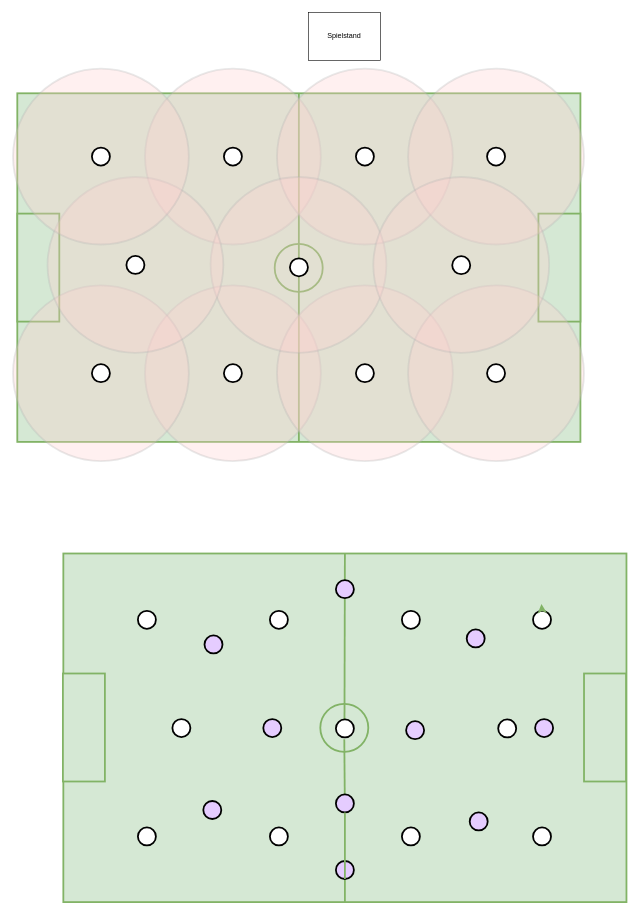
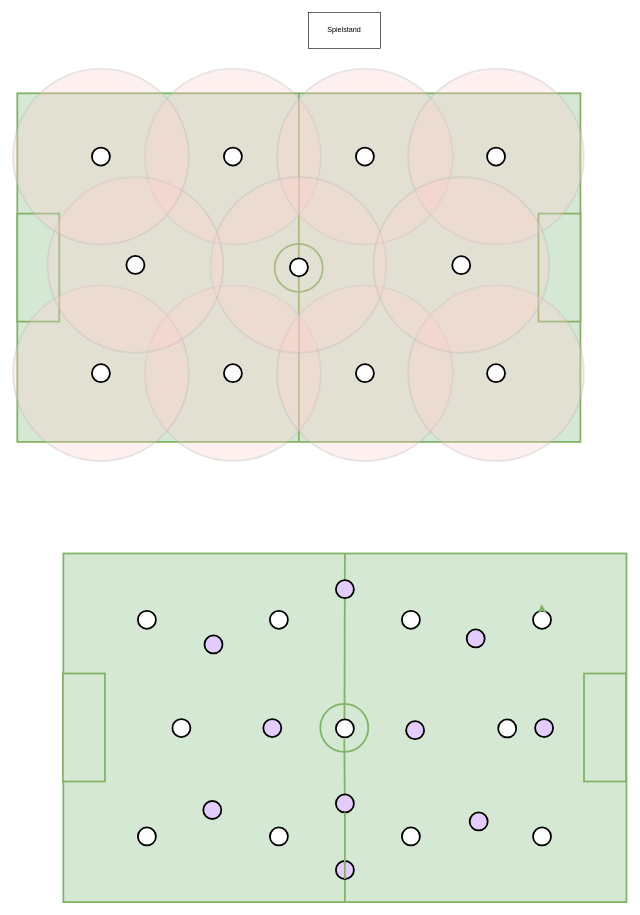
  <mxCell id="0" />
  <mxCell id="1" parent="0" />
- <mxCell id="2" value="Spielstand" style="rounded=0;whiteSpace=wrap;html=1;" parent="1" vertex="1"><mxGeometry x="513.02" y="20" width="120" height="80" as="geometry" /></mxCell>
+ <mxCell id="2" value="Spielstand" style="rounded=0;whiteSpace=wrap;html=1;" parent="1" vertex="1"><mxGeometry x="513.02" y="20" width="120" height="60" as="geometry" /></mxCell>
  <mxCell id="3" value="" style="rounded=0;whiteSpace=wrap;html=1;strokeWidth=3;fillColor=#d5e8d4;strokeColor=#82b366;" parent="1" vertex="1"><mxGeometry x="28" y="155" width="938.54" height="581" as="geometry" /></mxCell>
  <mxCell id="4" value="" style="rounded=0;whiteSpace=wrap;html=1;strokeWidth=3;fillColor=#d5e8d4;strokeColor=#82b366;" parent="1" vertex="1"><mxGeometry x="28" y="355.5" width="70" height="180" as="geometry" /></mxCell>
  <mxCell id="5" value="" style="rounded=0;whiteSpace=wrap;html=1;strokeWidth=3;fillColor=#d5e8d4;strokeColor=#82b366;" parent="1" vertex="1"><mxGeometry x="896.54" y="355.5" width="70" height="180" as="geometry" /></mxCell>
  <mxCell id="6" value="" style="ellipse;whiteSpace=wrap;html=1;aspect=fixed;strokeWidth=3;fillColor=#d5e8d4;strokeColor=#82b366;" parent="1" vertex="1"><mxGeometry x="457" y="406" width="80" height="80" as="geometry" /></mxCell>
  <mxCell id="7" value="" style="endArrow=none;html=1;entryX=0.5;entryY=0;entryDx=0;entryDy=0;exitX=0.5;exitY=1;exitDx=0;exitDy=0;startArrow=none;strokeWidth=3;fillColor=#d5e8d4;strokeColor=#82b366;" parent="1" source="8" target="3" edge="1"><mxGeometry x="-1130" y="183" width="50" height="50" as="geometry"><mxPoint x="548" y="475" as="sourcePoint" /><mxPoint x="598" y="425" as="targetPoint" /><Array as="points" /></mxGeometry></mxCell>
  <mxCell id="8" value="" style="ellipse;whiteSpace=wrap;html=1;aspect=fixed;strokeColor=#82b366;fillColor=#82B366;" parent="1" vertex="1"><mxGeometry x="491.77" y="440.5" width="11" height="11" as="geometry" /></mxCell>
  <mxCell id="9" value="" style="endArrow=none;html=1;entryX=0.5;entryY=0;entryDx=0;entryDy=0;exitX=0.5;exitY=1;exitDx=0;exitDy=0;strokeWidth=3;fillColor=#d5e8d4;strokeColor=#82b366;" parent="1" source="3" target="8" edge="1"><mxGeometry x="-1130" y="183" width="50" height="50" as="geometry"><mxPoint x="497.27" y="736" as="sourcePoint" /><mxPoint x="497.27" y="155" as="targetPoint" /><Array as="points" /></mxGeometry></mxCell>
  <mxCell id="10" value="" style="ellipse;whiteSpace=wrap;html=1;aspect=fixed;strokeWidth=3;strokeColor=#B3B3B3;opacity=30;fillColor=#FFCCCC;" parent="1" vertex="1"><mxGeometry x="240.87" y="475" width="293" height="293" as="geometry" /></mxCell>
  <mxCell id="11" value="" style="ellipse;whiteSpace=wrap;html=1;aspect=fixed;strokeWidth=3;strokeColor=#B3B3B3;opacity=30;fillColor=#FFCCCC;" parent="1" vertex="1"><mxGeometry x="460.87" y="475" width="293" height="293" as="geometry" /></mxCell>
  <mxCell id="12" value="" style="ellipse;whiteSpace=wrap;html=1;aspect=fixed;strokeWidth=3;strokeColor=#B3B3B3;opacity=30;fillColor=#FFCCCC;" parent="1" vertex="1"><mxGeometry x="240.87" y="114" width="293" height="293" as="geometry" /></mxCell>
  <mxCell id="13" value="" style="ellipse;whiteSpace=wrap;html=1;aspect=fixed;strokeWidth=3;strokeColor=#B3B3B3;opacity=30;fillColor=#FFCCCC;" parent="1" vertex="1"><mxGeometry x="679.41" y="475" width="293" height="293" as="geometry" /></mxCell>
  <mxCell id="14" value="" style="ellipse;whiteSpace=wrap;html=1;aspect=fixed;strokeWidth=3;strokeColor=#B3B3B3;opacity=30;fillColor=#FFCCCC;" parent="1" vertex="1"><mxGeometry x="460.87" y="114" width="293" height="293" as="geometry" /></mxCell>
  <mxCell id="15" value="" style="ellipse;whiteSpace=wrap;html=1;aspect=fixed;strokeWidth=3;strokeColor=#B3B3B3;opacity=30;fillColor=#FFCCCC;" parent="1" vertex="1"><mxGeometry x="679.41" y="114" width="293" height="293" as="geometry" /></mxCell>
  <mxCell id="16" value="" style="ellipse;whiteSpace=wrap;html=1;aspect=fixed;strokeWidth=3;strokeColor=#B3B3B3;opacity=30;fillColor=#FFCCCC;" parent="1" vertex="1"><mxGeometry x="350.14" y="294.5" width="293" height="293" as="geometry" /></mxCell>
  <mxCell id="17" value="" style="ellipse;whiteSpace=wrap;html=1;aspect=fixed;strokeWidth=3;strokeColor=#B3B3B3;opacity=30;fillColor=#FFCCCC;" parent="1" vertex="1"><mxGeometry x="20.87" y="475" width="293" height="293" as="geometry" /></mxCell>
  <mxCell id="18" value="" style="ellipse;whiteSpace=wrap;html=1;aspect=fixed;strokeWidth=3;" parent="1" vertex="1"><mxGeometry x="372.37" y="245.5" width="30" height="30" as="geometry" /></mxCell>
  <mxCell id="19" value="" style="ellipse;whiteSpace=wrap;html=1;aspect=fixed;strokeWidth=3;" parent="1" vertex="1"><mxGeometry x="592.37" y="245.5" width="30" height="30" as="geometry" /></mxCell>
  <mxCell id="20" value="" style="ellipse;whiteSpace=wrap;html=1;aspect=fixed;strokeWidth=3;" parent="1" vertex="1"><mxGeometry x="810.91" y="245.5" width="30" height="30" as="geometry" /></mxCell>
  <mxCell id="21" value="" style="ellipse;whiteSpace=wrap;html=1;aspect=fixed;strokeWidth=3;" parent="1" vertex="1"><mxGeometry x="482.37" y="430" width="30" height="30" as="geometry" /></mxCell>
  <mxCell id="22" value="" style="ellipse;whiteSpace=wrap;html=1;aspect=fixed;strokeWidth=3;" parent="1" vertex="1"><mxGeometry x="152.37" y="606.5" width="30" height="30" as="geometry" /></mxCell>
  <mxCell id="23" value="" style="ellipse;whiteSpace=wrap;html=1;aspect=fixed;strokeWidth=3;" parent="1" vertex="1"><mxGeometry x="372.37" y="606.5" width="30" height="30" as="geometry" /></mxCell>
  <mxCell id="24" value="" style="ellipse;whiteSpace=wrap;html=1;aspect=fixed;strokeWidth=3;" parent="1" vertex="1"><mxGeometry x="592.37" y="606.5" width="30" height="30" as="geometry" /></mxCell>
  <mxCell id="25" value="" style="ellipse;whiteSpace=wrap;html=1;aspect=fixed;strokeWidth=3;" parent="1" vertex="1"><mxGeometry x="810.91" y="606.5" width="30" height="30" as="geometry" /></mxCell>
  <mxCell id="26" value="" style="ellipse;whiteSpace=wrap;html=1;aspect=fixed;strokeWidth=3;opacity=30;fillColor=#FFCCCC;strokeColor=#B3B3B3;" parent="1" vertex="1"><mxGeometry x="621.37" y="294.5" width="293" height="293" as="geometry" /></mxCell>
  <mxCell id="27" value="" style="ellipse;whiteSpace=wrap;html=1;aspect=fixed;strokeWidth=3;" parent="1" vertex="1"><mxGeometry x="752.87" y="426.5" width="30" height="30" as="geometry" /></mxCell>
  <mxCell id="28" value="" style="ellipse;whiteSpace=wrap;html=1;aspect=fixed;strokeWidth=3;strokeColor=#B3B3B3;opacity=30;fillColor=#FFCCCC;" parent="1" vertex="1"><mxGeometry x="78.37" y="294.5" width="293" height="293" as="geometry" /></mxCell>
  <mxCell id="29" value="" style="ellipse;whiteSpace=wrap;html=1;aspect=fixed;strokeWidth=3;" parent="1" vertex="1"><mxGeometry x="209.87" y="426" width="30" height="30" as="geometry" /></mxCell>
  <mxCell id="30" value="" style="ellipse;whiteSpace=wrap;html=1;aspect=fixed;strokeWidth=3;strokeColor=#B3B3B3;opacity=30;fillColor=#FFCCCC;" parent="1" vertex="1"><mxGeometry x="20.87" y="114" width="293" height="293" as="geometry" /></mxCell>
  <mxCell id="31" value="" style="ellipse;whiteSpace=wrap;html=1;aspect=fixed;strokeWidth=3;" parent="1" vertex="1"><mxGeometry x="152.37" y="245.5" width="30" height="30" as="geometry" /></mxCell>
  <mxCell id="32" value="" style="group" parent="1" vertex="1" connectable="0"><mxGeometry x="104" y="922" width="939.27" height="581" as="geometry" /></mxCell>
  <mxCell id="33" value="" style="rounded=0;whiteSpace=wrap;html=1;strokeWidth=3;fillColor=#d5e8d4;strokeColor=#82b366;" parent="32" vertex="1"><mxGeometry x="0.73" width="938.54" height="581" as="geometry" /></mxCell>
  <mxCell id="34" value="" style="rounded=0;whiteSpace=wrap;html=1;strokeWidth=3;fillColor=#d5e8d4;strokeColor=#82b366;" parent="32" vertex="1"><mxGeometry y="200" width="70" height="180" as="geometry" /></mxCell>
  <mxCell id="35" value="" style="rounded=0;whiteSpace=wrap;html=1;strokeWidth=3;fillColor=#d5e8d4;strokeColor=#82b366;" parent="32" vertex="1"><mxGeometry x="868.54" y="200" width="70" height="180" as="geometry" /></mxCell>
  <mxCell id="36" value="" style="ellipse;whiteSpace=wrap;html=1;aspect=fixed;strokeWidth=3;fillColor=#d5e8d4;strokeColor=#82b366;" parent="32" vertex="1"><mxGeometry x="429" y="250.5" width="80" height="80" as="geometry" /></mxCell>
  <mxCell id="37" value="" style="endArrow=none;html=1;entryX=0.5;entryY=0;entryDx=0;entryDy=0;exitX=0.5;exitY=1;exitDx=0;exitDy=0;startArrow=none;strokeWidth=3;fillColor=#d5e8d4;strokeColor=#82b366;" parent="32" source="38" target="33" edge="1"><mxGeometry y="-0.5" width="50" height="50" as="geometry"><mxPoint x="520" y="319.5" as="sourcePoint" /><mxPoint x="570" y="269.5" as="targetPoint" /><Array as="points" /></mxGeometry></mxCell>
  <mxCell id="38" value="" style="ellipse;whiteSpace=wrap;html=1;aspect=fixed;strokeColor=#82b366;fillColor=#82B366;" parent="32" vertex="1"><mxGeometry x="463.77" y="285" width="11" height="11" as="geometry" /></mxCell>
  <mxCell id="39" value="" style="group" parent="32" vertex="1" connectable="0"><mxGeometry x="118" y="91.5" width="699" height="391" as="geometry" /></mxCell>
  <mxCell id="40" value="" style="ellipse;whiteSpace=wrap;html=1;aspect=fixed;strokeWidth=3;fillColor=#FFFFFF;" parent="39" vertex="1"><mxGeometry x="227" y="4" width="30" height="30" as="geometry" /></mxCell>
  <mxCell id="41" value="" style="ellipse;whiteSpace=wrap;html=1;aspect=fixed;strokeWidth=3;fillColor=#FFFFFF;" parent="39" vertex="1"><mxGeometry x="447" y="4" width="30" height="30" as="geometry" /></mxCell>
  <mxCell id="42" value="" style="ellipse;whiteSpace=wrap;html=1;aspect=fixed;strokeWidth=3;fillColor=#FFFFFF;" parent="39" vertex="1"><mxGeometry x="665.54" y="4" width="30" height="30" as="geometry" /></mxCell>
  <mxCell id="43" value="" style="ellipse;whiteSpace=wrap;html=1;aspect=fixed;strokeWidth=3;fillColor=#FFFFFF;" parent="39" vertex="1"><mxGeometry x="7" y="365" width="30" height="30" as="geometry" /></mxCell>
  <mxCell id="44" value="" style="ellipse;whiteSpace=wrap;html=1;aspect=fixed;strokeWidth=3;fillColor=#FFFFFF;" parent="39" vertex="1"><mxGeometry x="227" y="365" width="30" height="30" as="geometry" /></mxCell>
  <mxCell id="45" value="" style="ellipse;whiteSpace=wrap;html=1;aspect=fixed;strokeWidth=3;fillColor=#FFFFFF;" parent="39" vertex="1"><mxGeometry x="447" y="365" width="30" height="30" as="geometry" /></mxCell>
  <mxCell id="46" value="" style="ellipse;whiteSpace=wrap;html=1;aspect=fixed;strokeWidth=3;fillColor=#FFFFFF;" parent="39" vertex="1"><mxGeometry x="665.54" y="365" width="30" height="30" as="geometry" /></mxCell>
  <mxCell id="47" value="" style="ellipse;whiteSpace=wrap;html=1;aspect=fixed;strokeWidth=3;fillColor=#FFFFFF;" parent="39" vertex="1"><mxGeometry x="607.5" y="185" width="30" height="30" as="geometry" /></mxCell>
  <mxCell id="48" value="" style="ellipse;whiteSpace=wrap;html=1;aspect=fixed;strokeWidth=3;fillColor=#FFFFFF;" parent="39" vertex="1"><mxGeometry x="64.5" y="184.5" width="30" height="30" as="geometry" /></mxCell>
  <mxCell id="49" value="" style="ellipse;whiteSpace=wrap;html=1;aspect=fixed;strokeWidth=3;fillColor=#FFFFFF;" parent="39" vertex="1"><mxGeometry x="7" y="4" width="30" height="30" as="geometry" /></mxCell>
  <mxCell id="50" value="" style="ellipse;whiteSpace=wrap;html=1;aspect=fixed;strokeWidth=3;fillColor=#E5CCFF;" parent="39" vertex="1"><mxGeometry x="454" y="188" width="30" height="30" as="geometry" /></mxCell>
  <mxCell id="51" value="" style="ellipse;whiteSpace=wrap;html=1;aspect=fixed;strokeWidth=3;fillColor=#E5CCFF;" parent="39" vertex="1"><mxGeometry x="669" y="184.5" width="30" height="30" as="geometry" /></mxCell>
  <mxCell id="52" value="" style="ellipse;whiteSpace=wrap;html=1;aspect=fixed;strokeWidth=3;fillColor=#E5CCFF;" parent="39" vertex="1"><mxGeometry x="560" y="340" width="30" height="30" as="geometry" /></mxCell>
  <mxCell id="53" value="" style="ellipse;whiteSpace=wrap;html=1;aspect=fixed;strokeWidth=3;fillColor=#FFFFFF;" parent="39" vertex="1"><mxGeometry x="337" y="185" width="30" height="30" as="geometry" /></mxCell>
  <mxCell id="54" value="" style="ellipse;whiteSpace=wrap;html=1;aspect=fixed;strokeWidth=3;fillColor=#E5CCFF;" parent="39" vertex="1"><mxGeometry x="118" y="45" width="30" height="30" as="geometry" /></mxCell>
  <mxCell id="55" value="" style="ellipse;whiteSpace=wrap;html=1;aspect=fixed;strokeWidth=3;fillColor=#E5CCFF;" parent="39" vertex="1"><mxGeometry x="216" y="184.5" width="30" height="30" as="geometry" /></mxCell>
  <mxCell id="56" value="" style="ellipse;whiteSpace=wrap;html=1;aspect=fixed;strokeWidth=3;fillColor=#E5CCFF;" parent="32" vertex="1"><mxGeometry x="455" y="44.5" width="30" height="30" as="geometry" /></mxCell>
  <mxCell id="57" value="" style="ellipse;whiteSpace=wrap;html=1;aspect=fixed;strokeWidth=3;fillColor=#E5CCFF;" parent="32" vertex="1"><mxGeometry x="673" y="126.5" width="30" height="30" as="geometry" /></mxCell>
  <mxCell id="58" value="" style="endArrow=none;html=1;strokeWidth=3;entryX=0.5;entryY=1;entryDx=0;entryDy=0;strokeColor=#82B366;startArrow=none;" parent="32" source="61" target="33" edge="1"><mxGeometry y="-0.5" width="50" height="50" as="geometry"><mxPoint x="469" y="309.5" as="sourcePoint" /><mxPoint x="518" y="364.5" as="targetPoint" /></mxGeometry></mxCell>
  <mxCell id="59" value="" style="ellipse;whiteSpace=wrap;html=1;aspect=fixed;strokeWidth=3;fillColor=#E5CCFF;" parent="32" vertex="1"><mxGeometry x="234" y="412.5" width="30" height="30" as="geometry" /></mxCell>
  <mxCell id="60" value="" style="endArrow=none;html=1;strokeWidth=3;entryX=0.5;entryY=1;entryDx=0;entryDy=0;strokeColor=#82B366;" parent="32" target="62" edge="1"><mxGeometry y="-0.5" width="50" height="50" as="geometry"><mxPoint x="469" y="309.5" as="sourcePoint" /><mxPoint x="470" y="542.5" as="targetPoint" /></mxGeometry></mxCell>
  <mxCell id="61" value="" style="ellipse;whiteSpace=wrap;html=1;aspect=fixed;strokeWidth=3;fillColor=#E5CCFF;" parent="32" vertex="1"><mxGeometry x="455" y="512.5" width="30" height="30" as="geometry" /></mxCell>
  <mxCell id="62" value="" style="ellipse;whiteSpace=wrap;html=1;aspect=fixed;strokeWidth=3;fillColor=#E5CCFF;" parent="32" vertex="1"><mxGeometry x="455" y="401.5" width="30" height="30" as="geometry" /></mxCell>
  <mxCell id="63" value="" style="endArrow=none;html=1;strokeWidth=3;entryX=0.5;entryY=1;entryDx=0;entryDy=0;strokeColor=#82B366;startArrow=none;" parent="32" source="62" target="61" edge="1"><mxGeometry y="-0.5" width="50" height="50" as="geometry"><mxPoint x="469" y="309.5" as="sourcePoint" /><mxPoint x="469.27" y="580.5" as="targetPoint" /></mxGeometry></mxCell>
  <mxCell id="64" style="edgeStyle=orthogonalEdgeStyle;rounded=0;orthogonalLoop=1;jettySize=auto;html=1;exitX=0.5;exitY=0;exitDx=0;exitDy=0;entryX=0.849;entryY=0.145;entryDx=0;entryDy=0;entryPerimeter=0;strokeColor=#82B366;strokeWidth=3;" parent="32" source="42" target="33" edge="1"><mxGeometry relative="1" as="geometry" /></mxCell>
